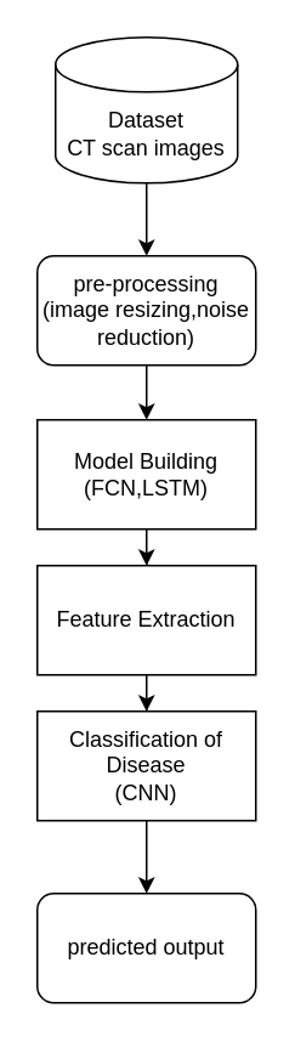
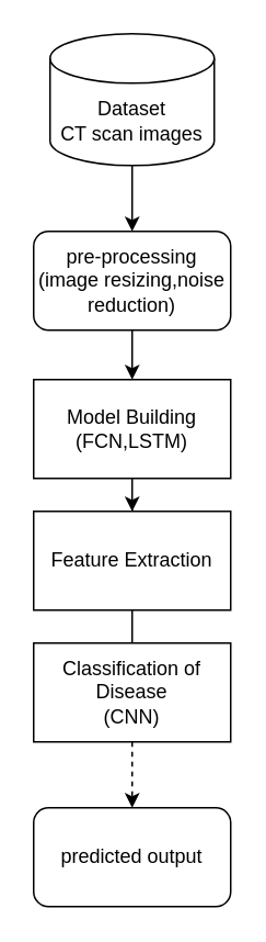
  <mxCell id="0" />
  <mxCell id="1" parent="0" />
  <mxCell id="2" value="" style="edgeStyle=orthogonalEdgeStyle;rounded=0;orthogonalLoop=1;jettySize=auto;html=1;" parent="1" source="3" target="5" edge="1"><mxGeometry relative="1" as="geometry" /></mxCell>
  <mxCell id="3" value="Dataset&lt;br&gt;CT scan images" style="shape=cylinder3;whiteSpace=wrap;html=1;boundedLbl=1;backgroundOutline=1;size=15;" parent="1" vertex="1"><mxGeometry x="30" y="20" width="100" height="80" as="geometry" /></mxCell>
  <mxCell id="4" value="" style="edgeStyle=orthogonalEdgeStyle;rounded=0;orthogonalLoop=1;jettySize=auto;html=1;" parent="1" source="5" target="7" edge="1"><mxGeometry relative="1" as="geometry" /></mxCell>
  <mxCell id="5" value="pre-processing&lt;br&gt;(image resizing,noise reduction)" style="rounded=1;whiteSpace=wrap;html=1;" parent="1" vertex="1"><mxGeometry x="20" y="140" width="120" height="60" as="geometry" /></mxCell>
  <mxCell id="6" value="" style="edgeStyle=orthogonalEdgeStyle;rounded=0;orthogonalLoop=1;jettySize=auto;html=1;" parent="1" source="7" target="9" edge="1"><mxGeometry relative="1" as="geometry" /></mxCell>
  <mxCell id="7" value="Model Building&lt;br&gt;(FCN,LSTM)" style="rounded=0;whiteSpace=wrap;html=1;" parent="1" vertex="1"><mxGeometry x="20" y="230" width="120" height="60" as="geometry" /></mxCell>
- <mxCell id="8" value="" style="edgeStyle=orthogonalEdgeStyle;rounded=0;orthogonalLoop=1;jettySize=auto;html=1;" edge="1" parent="1" source="9" target="11"><mxGeometry relative="1" as="geometry" /></mxCell>
+ <mxCell id="8" value="" style="edgeStyle=orthogonalEdgeStyle;rounded=0;orthogonalLoop=1;jettySize=auto;html=1;endArrow=none;" edge="1" parent="1" source="9" target="11"><mxGeometry relative="1" as="geometry" /></mxCell>
  <mxCell id="9" value="Feature Extraction" style="rounded=0;whiteSpace=wrap;html=1;" parent="1" vertex="1"><mxGeometry x="20" y="310" width="120" height="60" as="geometry" /></mxCell>
- <mxCell id="10" value="" style="edgeStyle=orthogonalEdgeStyle;rounded=0;orthogonalLoop=1;jettySize=auto;html=1;" parent="1" source="11" target="12" edge="1"><mxGeometry relative="1" as="geometry" /></mxCell>
+ <mxCell id="10" value="" style="edgeStyle=orthogonalEdgeStyle;rounded=0;orthogonalLoop=1;jettySize=auto;html=1;dashed=1;" parent="1" source="11" target="12" edge="1"><mxGeometry relative="1" as="geometry" /></mxCell>
  <mxCell id="11" value="Classification of Disease&lt;br&gt;(CNN)" style="whiteSpace=wrap;html=1;rounded=0;" parent="1" vertex="1"><mxGeometry x="20" y="390" width="120" height="60" as="geometry" /></mxCell>
  <mxCell id="12" value="predicted output" style="rounded=1;whiteSpace=wrap;html=1;" parent="1" vertex="1"><mxGeometry x="20" y="490" width="120" height="60" as="geometry" /></mxCell>
